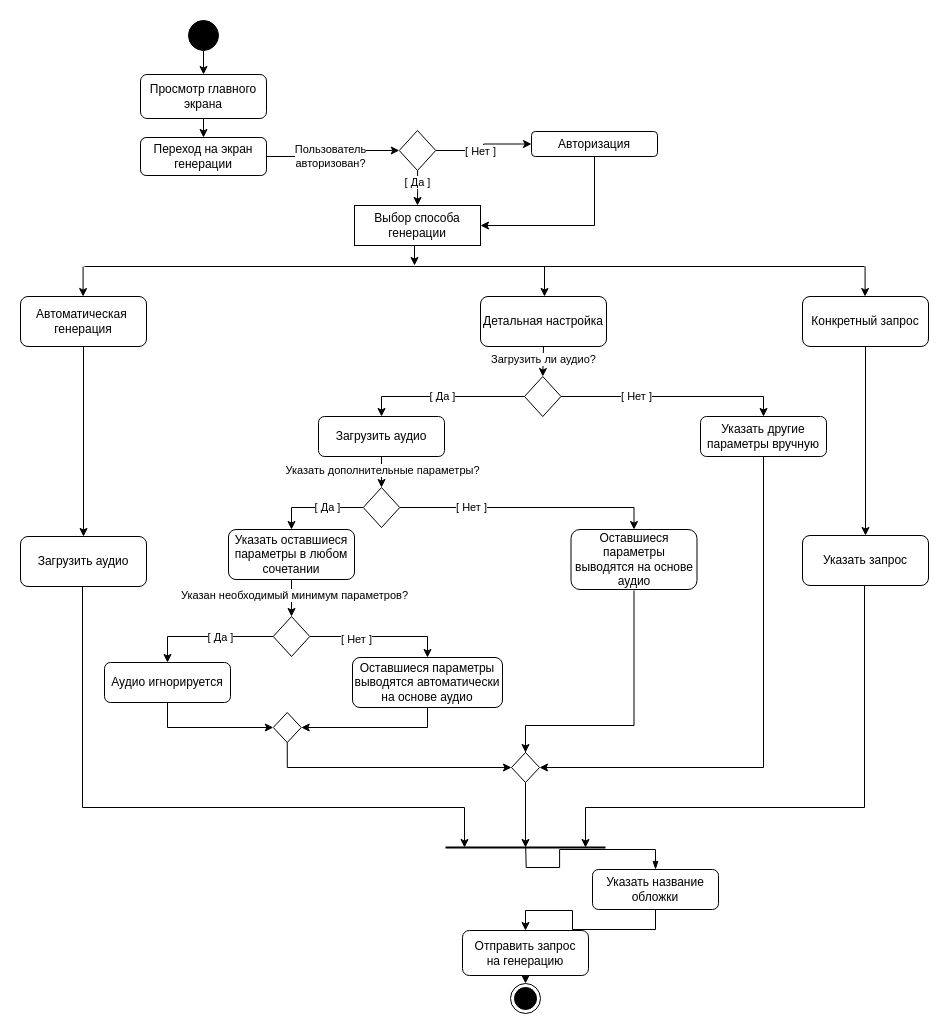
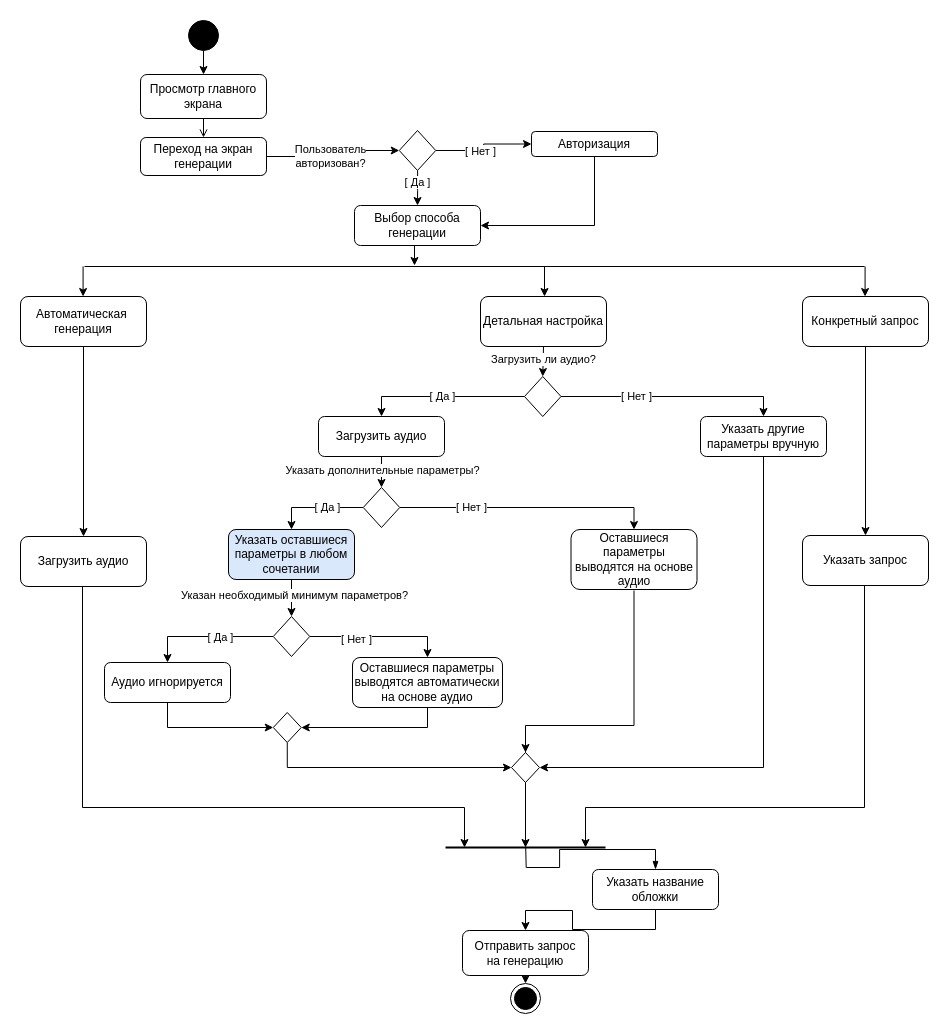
  <mxCell id="0" />
  <mxCell id="1" parent="0" />
  <mxCell id="2" style="edgeStyle=orthogonalEdgeStyle;rounded=0;orthogonalLoop=1;jettySize=auto;html=1;exitX=0.5;exitY=1;exitDx=0;exitDy=0;entryX=0.5;entryY=0;entryDx=0;entryDy=0;" parent="1" source="3" target="5" edge="1"><mxGeometry relative="1" as="geometry" /></mxCell>
  <mxCell id="3" value="" style="ellipse;fillColor=strokeColor;html=1;" parent="1" vertex="1"><mxGeometry x="188" y="20" width="30" height="30" as="geometry" /></mxCell>
- <mxCell id="4" style="edgeStyle=orthogonalEdgeStyle;rounded=0;orthogonalLoop=1;jettySize=auto;html=1;exitX=0.5;exitY=1;exitDx=0;exitDy=0;entryX=0.5;entryY=0;entryDx=0;entryDy=0;" parent="1" source="5" target="8" edge="1"><mxGeometry relative="1" as="geometry" /></mxCell>
+ <mxCell id="4" style="edgeStyle=orthogonalEdgeStyle;rounded=0;orthogonalLoop=1;jettySize=auto;html=1;exitX=0.5;exitY=1;exitDx=0;exitDy=0;entryX=0.5;entryY=0;entryDx=0;entryDy=0;endArrow=open;" parent="1" source="5" target="8" edge="1"><mxGeometry relative="1" as="geometry" /></mxCell>
  <mxCell id="5" value="Просмотр главного экрана" style="rounded=1;whiteSpace=wrap;html=1;" parent="1" vertex="1"><mxGeometry x="140" y="74" width="126" height="44" as="geometry" /></mxCell>
  <mxCell id="6" style="edgeStyle=orthogonalEdgeStyle;rounded=0;orthogonalLoop=1;jettySize=auto;html=1;exitX=1;exitY=0.5;exitDx=0;exitDy=0;entryX=0;entryY=0.5;entryDx=0;entryDy=0;" parent="1" source="8" target="13" edge="1"><mxGeometry relative="1" as="geometry" /></mxCell>
  <mxCell id="7" value="Пользователь&lt;div&gt;авторизован?&lt;/div&gt;" style="edgeLabel;html=1;align=center;verticalAlign=middle;resizable=0;points=[];" parent="6" vertex="1" connectable="0"><mxGeometry x="-0.087" y="1" relative="1" as="geometry"><mxPoint as="offset" /></mxGeometry></mxCell>
  <mxCell id="8" value="Переход на экран генерации" style="rounded=1;whiteSpace=wrap;html=1;" parent="1" vertex="1"><mxGeometry x="140" y="137" width="126" height="38" as="geometry" /></mxCell>
  <mxCell id="9" style="edgeStyle=orthogonalEdgeStyle;rounded=0;orthogonalLoop=1;jettySize=auto;html=1;entryX=0.5;entryY=0;entryDx=0;entryDy=0;" parent="1" source="13" target="17" edge="1"><mxGeometry relative="1" as="geometry"><mxPoint x="417" y="154" as="targetPoint" /></mxGeometry></mxCell>
  <mxCell id="10" value="[ Да ]" style="edgeLabel;html=1;align=center;verticalAlign=middle;resizable=0;points=[];" parent="9" vertex="1" connectable="0"><mxGeometry x="-0.106" y="-1" relative="1" as="geometry"><mxPoint y="-4" as="offset" /></mxGeometry></mxCell>
  <mxCell id="11" style="edgeStyle=orthogonalEdgeStyle;rounded=0;orthogonalLoop=1;jettySize=auto;html=1;entryX=0;entryY=0.5;entryDx=0;entryDy=0;" parent="1" source="13" target="15" edge="1"><mxGeometry relative="1" as="geometry" /></mxCell>
  <mxCell id="12" value="[ Нет ]" style="edgeLabel;html=1;align=center;verticalAlign=middle;resizable=0;points=[];" parent="11" vertex="1" connectable="0"><mxGeometry x="-0.147" relative="1" as="geometry"><mxPoint as="offset" /></mxGeometry></mxCell>
  <mxCell id="13" value="" style="rhombus;whiteSpace=wrap;html=1;" parent="1" vertex="1"><mxGeometry x="398.75" y="130" width="36.5" height="40" as="geometry" /></mxCell>
  <mxCell id="14" style="edgeStyle=orthogonalEdgeStyle;rounded=0;orthogonalLoop=1;jettySize=auto;html=1;exitX=0.5;exitY=1;exitDx=0;exitDy=0;entryX=1;entryY=0.5;entryDx=0;entryDy=0;" parent="1" source="15" target="17" edge="1"><mxGeometry relative="1" as="geometry" /></mxCell>
  <mxCell id="15" value="Авторизация" style="rounded=1;whiteSpace=wrap;html=1;" parent="1" vertex="1"><mxGeometry x="531" y="131" width="126" height="25" as="geometry" /></mxCell>
  <mxCell id="16" style="edgeStyle=orthogonalEdgeStyle;rounded=0;orthogonalLoop=1;jettySize=auto;html=1;exitX=0.5;exitY=1;exitDx=0;exitDy=0;" parent="1" source="17" edge="1"><mxGeometry relative="1" as="geometry"><mxPoint x="414" y="265" as="targetPoint" /></mxGeometry></mxCell>
- <mxCell id="17" value="Выбор способа&lt;div&gt;генерации&lt;/div&gt;" style="whiteSpace=wrap;html=1;rounded=0;" parent="1" vertex="1"><mxGeometry x="354" y="205" width="126" height="40" as="geometry" /></mxCell>
+ <mxCell id="17" value="Выбор способа&lt;div&gt;генерации&lt;/div&gt;" style="rounded=1;whiteSpace=wrap;html=1;" parent="1" vertex="1"><mxGeometry x="354" y="205" width="126" height="40" as="geometry" /></mxCell>
  <mxCell id="18" style="edgeStyle=orthogonalEdgeStyle;rounded=0;orthogonalLoop=1;jettySize=auto;html=1;exitX=0.5;exitY=1;exitDx=0;exitDy=0;entryX=0.5;entryY=0;entryDx=0;entryDy=0;" parent="1" source="19" target="65" edge="1"><mxGeometry relative="1" as="geometry" /></mxCell>
  <mxCell id="19" value="Автоматическая&amp;nbsp;&lt;div&gt;генерация&lt;/div&gt;" style="rounded=1;whiteSpace=wrap;html=1;" parent="1" vertex="1"><mxGeometry x="20" y="296" width="126" height="50" as="geometry" /></mxCell>
  <mxCell id="20" style="edgeStyle=orthogonalEdgeStyle;rounded=0;orthogonalLoop=1;jettySize=auto;html=1;exitX=0.5;exitY=1;exitDx=0;exitDy=0;entryX=0.5;entryY=0;entryDx=0;entryDy=0;" parent="1" source="22" target="32" edge="1"><mxGeometry relative="1" as="geometry" /></mxCell>
  <mxCell id="21" value="Загрузить ли аудио?" style="edgeLabel;html=1;align=center;verticalAlign=middle;resizable=0;points=[];" parent="20" vertex="1" connectable="0"><mxGeometry x="-0.1" relative="1" as="geometry"><mxPoint y="-1" as="offset" /></mxGeometry></mxCell>
  <mxCell id="22" value="Детальная настройка" style="rounded=1;whiteSpace=wrap;html=1;" parent="1" vertex="1"><mxGeometry x="480" y="296" width="126" height="50" as="geometry" /></mxCell>
  <mxCell id="23" style="edgeStyle=orthogonalEdgeStyle;rounded=0;orthogonalLoop=1;jettySize=auto;html=1;exitX=0.5;exitY=1;exitDx=0;exitDy=0;entryX=0.5;entryY=0;entryDx=0;entryDy=0;" parent="1" source="24" target="63" edge="1"><mxGeometry relative="1" as="geometry" /></mxCell>
  <mxCell id="24" value="Конкретный запрос" style="rounded=1;whiteSpace=wrap;html=1;" parent="1" vertex="1"><mxGeometry x="802" y="296" width="126" height="50" as="geometry" /></mxCell>
  <mxCell id="25" value="" style="endArrow=none;html=1;rounded=0;" parent="1" edge="1"><mxGeometry width="50" height="50" relative="1" as="geometry"><mxPoint x="84" y="266" as="sourcePoint" /><mxPoint x="864" y="266" as="targetPoint" /></mxGeometry></mxCell>
  <mxCell id="26" style="edgeStyle=orthogonalEdgeStyle;rounded=0;orthogonalLoop=1;jettySize=auto;html=1;exitX=0.5;exitY=1;exitDx=0;exitDy=0;entryX=0.5;entryY=0;entryDx=0;entryDy=0;" parent="1" edge="1"><mxGeometry relative="1" as="geometry"><mxPoint x="82.58" y="266" as="sourcePoint" /><mxPoint x="82.58" y="296" as="targetPoint" /></mxGeometry></mxCell>
  <mxCell id="27" style="edgeStyle=orthogonalEdgeStyle;rounded=0;orthogonalLoop=1;jettySize=auto;html=1;exitX=0.5;exitY=1;exitDx=0;exitDy=0;entryX=0.5;entryY=0;entryDx=0;entryDy=0;" parent="1" edge="1"><mxGeometry relative="1" as="geometry"><mxPoint x="544" y="266" as="sourcePoint" /><mxPoint x="544" y="296" as="targetPoint" /></mxGeometry></mxCell>
  <mxCell id="28" style="edgeStyle=orthogonalEdgeStyle;rounded=0;orthogonalLoop=1;jettySize=auto;html=1;exitX=0.5;exitY=1;exitDx=0;exitDy=0;entryX=0.5;entryY=0;entryDx=0;entryDy=0;" parent="1" edge="1"><mxGeometry relative="1" as="geometry"><mxPoint x="864.58" y="266" as="sourcePoint" /><mxPoint x="864.58" y="296" as="targetPoint" /></mxGeometry></mxCell>
  <mxCell id="29" value="[ Да ]" style="edgeStyle=orthogonalEdgeStyle;rounded=0;orthogonalLoop=1;jettySize=auto;html=1;exitX=0;exitY=0.5;exitDx=0;exitDy=0;entryX=0.5;entryY=0;entryDx=0;entryDy=0;" parent="1" source="32" target="35" edge="1"><mxGeometry relative="1" as="geometry" /></mxCell>
  <mxCell id="30" style="edgeStyle=orthogonalEdgeStyle;rounded=0;orthogonalLoop=1;jettySize=auto;html=1;exitX=1;exitY=0.5;exitDx=0;exitDy=0;entryX=0.5;entryY=0;entryDx=0;entryDy=0;" parent="1" source="32" target="37" edge="1"><mxGeometry relative="1" as="geometry" /></mxCell>
  <mxCell id="31" value="[ Нет ]" style="edgeLabel;html=1;align=center;verticalAlign=middle;resizable=0;points=[];" parent="30" vertex="1" connectable="0"><mxGeometry x="-0.323" y="1" relative="1" as="geometry"><mxPoint as="offset" /></mxGeometry></mxCell>
  <mxCell id="32" value="" style="rhombus;whiteSpace=wrap;html=1;" parent="1" vertex="1"><mxGeometry x="524" y="376" width="36.5" height="40" as="geometry" /></mxCell>
  <mxCell id="33" style="edgeStyle=orthogonalEdgeStyle;rounded=0;orthogonalLoop=1;jettySize=auto;html=1;exitX=0.5;exitY=1;exitDx=0;exitDy=0;entryX=0.5;entryY=0;entryDx=0;entryDy=0;" parent="1" source="35" target="42" edge="1"><mxGeometry relative="1" as="geometry" /></mxCell>
  <mxCell id="34" value="Указать дополнительные параметры?" style="edgeLabel;html=1;align=center;verticalAlign=middle;resizable=0;points=[];" parent="33" vertex="1" connectable="0"><mxGeometry x="0.043" relative="1" as="geometry"><mxPoint y="-3" as="offset" /></mxGeometry></mxCell>
  <mxCell id="35" value="Загрузить аудио" style="rounded=1;whiteSpace=wrap;html=1;" parent="1" vertex="1"><mxGeometry x="318" y="416" width="126" height="40" as="geometry" /></mxCell>
  <mxCell id="36" style="edgeStyle=orthogonalEdgeStyle;rounded=0;orthogonalLoop=1;jettySize=auto;html=1;exitX=0.5;exitY=1;exitDx=0;exitDy=0;entryX=1;entryY=0.5;entryDx=0;entryDy=0;" parent="1" source="37" target="60" edge="1"><mxGeometry relative="1" as="geometry" /></mxCell>
  <mxCell id="37" value="Указать другие параметры вручную" style="rounded=1;whiteSpace=wrap;html=1;" parent="1" vertex="1"><mxGeometry x="700" y="416" width="126" height="40" as="geometry" /></mxCell>
  <mxCell id="38" style="edgeStyle=orthogonalEdgeStyle;rounded=0;orthogonalLoop=1;jettySize=auto;html=1;exitX=0;exitY=0.5;exitDx=0;exitDy=0;" parent="1" source="42" target="45" edge="1"><mxGeometry relative="1" as="geometry" /></mxCell>
  <mxCell id="39" value="[ Да ]" style="edgeLabel;html=1;align=center;verticalAlign=middle;resizable=0;points=[];" parent="38" vertex="1" connectable="0"><mxGeometry x="-0.433" y="-1" relative="1" as="geometry"><mxPoint x="-9" as="offset" /></mxGeometry></mxCell>
  <mxCell id="40" style="edgeStyle=orthogonalEdgeStyle;rounded=0;orthogonalLoop=1;jettySize=auto;html=1;exitX=1;exitY=0.5;exitDx=0;exitDy=0;entryX=0.5;entryY=0;entryDx=0;entryDy=0;" parent="1" source="42" target="47" edge="1"><mxGeometry relative="1" as="geometry" /></mxCell>
  <mxCell id="41" value="[ Нет ]" style="edgeLabel;html=1;align=center;verticalAlign=middle;resizable=0;points=[];" parent="40" vertex="1" connectable="0"><mxGeometry x="-0.442" y="1" relative="1" as="geometry"><mxPoint as="offset" /></mxGeometry></mxCell>
  <mxCell id="42" value="" style="rhombus;whiteSpace=wrap;html=1;" parent="1" vertex="1"><mxGeometry x="362.75" y="487" width="36.5" height="40" as="geometry" /></mxCell>
  <mxCell id="43" style="edgeStyle=orthogonalEdgeStyle;rounded=0;orthogonalLoop=1;jettySize=auto;html=1;exitX=0.5;exitY=1;exitDx=0;exitDy=0;entryX=0.5;entryY=0;entryDx=0;entryDy=0;" parent="1" source="45" target="52" edge="1"><mxGeometry relative="1" as="geometry" /></mxCell>
  <mxCell id="44" value="Указан необходимый минимум параметров?" style="edgeLabel;html=1;align=center;verticalAlign=middle;resizable=0;points=[];" parent="43" vertex="1" connectable="0"><mxGeometry x="0.014" y="2" relative="1" as="geometry"><mxPoint y="-4" as="offset" /></mxGeometry></mxCell>
- <mxCell id="45" value="Указать оставшиеся параметры в любом сочетании" style="rounded=1;whiteSpace=wrap;html=1;" parent="1" vertex="1"><mxGeometry x="228" y="529" width="126" height="50" as="geometry" /></mxCell>
+ <mxCell id="45" value="Указать оставшиеся параметры в любом сочетании" style="rounded=1;whiteSpace=wrap;html=1;fillColor=#dae8fc;" parent="1" vertex="1"><mxGeometry x="228" y="529" width="126" height="50" as="geometry" /></mxCell>
  <mxCell id="46" style="edgeStyle=orthogonalEdgeStyle;rounded=0;orthogonalLoop=1;jettySize=auto;html=1;exitX=0.5;exitY=1;exitDx=0;exitDy=0;entryX=0.5;entryY=0;entryDx=0;entryDy=0;" parent="1" target="60" edge="1"><mxGeometry relative="1" as="geometry"><mxPoint x="633.5" y="590" as="sourcePoint" /><mxPoint x="525" y="777" as="targetPoint" /><Array as="points"><mxPoint x="633" y="725" /><mxPoint x="525" y="725" /></Array></mxGeometry></mxCell>
  <mxCell id="47" value="Оставшиеся параметры выводятся на основе аудио" style="rounded=1;whiteSpace=wrap;html=1;" parent="1" vertex="1"><mxGeometry x="570.5" y="529" width="126" height="60" as="geometry" /></mxCell>
  <mxCell id="48" style="edgeStyle=orthogonalEdgeStyle;rounded=0;orthogonalLoop=1;jettySize=auto;html=1;exitX=0;exitY=0.5;exitDx=0;exitDy=0;entryX=0.5;entryY=0;entryDx=0;entryDy=0;" parent="1" source="52" target="54" edge="1"><mxGeometry relative="1" as="geometry" /></mxCell>
  <mxCell id="49" value="[ Да ]" style="edgeLabel;html=1;align=center;verticalAlign=middle;resizable=0;points=[];" parent="48" vertex="1" connectable="0"><mxGeometry x="-0.19" relative="1" as="geometry"><mxPoint as="offset" /></mxGeometry></mxCell>
  <mxCell id="50" style="edgeStyle=orthogonalEdgeStyle;rounded=0;orthogonalLoop=1;jettySize=auto;html=1;exitX=1;exitY=0.5;exitDx=0;exitDy=0;" parent="1" source="52" target="56" edge="1"><mxGeometry relative="1" as="geometry" /></mxCell>
  <mxCell id="51" value="[ Нет ]" style="edgeLabel;html=1;align=center;verticalAlign=middle;resizable=0;points=[];" parent="50" vertex="1" connectable="0"><mxGeometry x="-0.33" y="-2" relative="1" as="geometry"><mxPoint as="offset" /></mxGeometry></mxCell>
  <mxCell id="52" value="" style="rhombus;whiteSpace=wrap;html=1;" parent="1" vertex="1"><mxGeometry x="272.75" y="616" width="36.5" height="40" as="geometry" /></mxCell>
  <mxCell id="53" style="edgeStyle=orthogonalEdgeStyle;rounded=0;orthogonalLoop=1;jettySize=auto;html=1;exitX=0.5;exitY=1;exitDx=0;exitDy=0;entryX=0;entryY=0.5;entryDx=0;entryDy=0;" parent="1" source="54" target="58" edge="1"><mxGeometry relative="1" as="geometry" /></mxCell>
  <mxCell id="54" value="Аудио игнорируется" style="rounded=1;whiteSpace=wrap;html=1;" parent="1" vertex="1"><mxGeometry x="104" y="662" width="126" height="40" as="geometry" /></mxCell>
  <mxCell id="55" style="edgeStyle=orthogonalEdgeStyle;rounded=0;orthogonalLoop=1;jettySize=auto;html=1;exitX=0.5;exitY=1;exitDx=0;exitDy=0;entryX=1;entryY=0.5;entryDx=0;entryDy=0;" parent="1" source="56" target="58" edge="1"><mxGeometry relative="1" as="geometry" /></mxCell>
  <mxCell id="56" value="Оставшиеся параметры выводятся автоматически на основе аудио" style="rounded=1;whiteSpace=wrap;html=1;" parent="1" vertex="1"><mxGeometry x="352" y="657" width="150" height="50" as="geometry" /></mxCell>
  <mxCell id="57" style="edgeStyle=orthogonalEdgeStyle;rounded=0;orthogonalLoop=1;jettySize=auto;html=1;exitX=0.5;exitY=1;exitDx=0;exitDy=0;entryX=0;entryY=0.5;entryDx=0;entryDy=0;" parent="1" source="58" target="60" edge="1"><mxGeometry relative="1" as="geometry" /></mxCell>
  <mxCell id="58" value="" style="rhombus;whiteSpace=wrap;html=1;" parent="1" vertex="1"><mxGeometry x="272.75" y="712" width="28" height="30" as="geometry" /></mxCell>
  <mxCell id="59" style="edgeStyle=orthogonalEdgeStyle;rounded=0;orthogonalLoop=1;jettySize=auto;html=1;exitX=0.5;exitY=1;exitDx=0;exitDy=0;" parent="1" edge="1"><mxGeometry relative="1" as="geometry"><mxPoint x="525" y="847" as="targetPoint" /><mxPoint x="525" y="744" as="sourcePoint" /></mxGeometry></mxCell>
  <mxCell id="60" value="" style="rhombus;whiteSpace=wrap;html=1;" parent="1" vertex="1"><mxGeometry x="511" y="752" width="28" height="30" as="geometry" /></mxCell>
  <mxCell id="61" value="" style="endArrow=none;startArrow=none;endFill=0;startFill=0;endSize=8;html=1;verticalAlign=bottom;labelBackgroundColor=none;strokeWidth=2;rounded=0;" parent="1" edge="1"><mxGeometry width="160" relative="1" as="geometry"><mxPoint x="445" y="847" as="sourcePoint" /><mxPoint x="605" y="847" as="targetPoint" /></mxGeometry></mxCell>
  <mxCell id="62" style="edgeStyle=orthogonalEdgeStyle;rounded=0;orthogonalLoop=1;jettySize=auto;html=1;exitX=0.5;exitY=1;exitDx=0;exitDy=0;" parent="1" edge="1"><mxGeometry relative="1" as="geometry"><mxPoint x="585" y="847" as="targetPoint" /><mxPoint x="846" y="547" as="sourcePoint" /><Array as="points"><mxPoint x="864" y="547" /><mxPoint x="864" y="807" /><mxPoint x="585" y="807" /></Array></mxGeometry></mxCell>
  <mxCell id="63" value="Указать запрос" style="rounded=1;whiteSpace=wrap;html=1;" parent="1" vertex="1"><mxGeometry x="802" y="535" width="126" height="50" as="geometry" /></mxCell>
  <mxCell id="64" style="edgeStyle=orthogonalEdgeStyle;rounded=0;orthogonalLoop=1;jettySize=auto;html=1;exitX=0.5;exitY=1;exitDx=0;exitDy=0;" parent="1" edge="1"><mxGeometry relative="1" as="geometry"><mxPoint x="464" y="847" as="targetPoint" /><mxPoint x="82" y="547" as="sourcePoint" /><Array as="points"><mxPoint x="82" y="807" /><mxPoint x="464" y="807" /><mxPoint x="464" y="847" /></Array></mxGeometry></mxCell>
  <mxCell id="65" value="Загрузить аудио" style="rounded=1;whiteSpace=wrap;html=1;" parent="1" vertex="1"><mxGeometry x="20" y="536" width="126" height="50" as="geometry" /></mxCell>
  <mxCell id="66" style="edgeStyle=orthogonalEdgeStyle;rounded=0;orthogonalLoop=1;jettySize=auto;html=1;exitX=0.5;exitY=0;exitDx=0;exitDy=0;startArrow=blockThin;startFill=1;endArrow=none;" parent="1" source="68" edge="1"><mxGeometry relative="1" as="geometry"><mxPoint x="525.185" y="846" as="targetPoint" /></mxGeometry></mxCell>
  <mxCell id="67" style="edgeStyle=orthogonalEdgeStyle;rounded=0;orthogonalLoop=1;jettySize=auto;html=1;exitX=0.5;exitY=1;exitDx=0;exitDy=0;entryX=0.5;entryY=0;entryDx=0;entryDy=0;" parent="1" source="68" target="70" edge="1"><mxGeometry relative="1" as="geometry" /></mxCell>
  <mxCell id="68" value="Указать название обложки" style="rounded=1;whiteSpace=wrap;html=1;" parent="1" vertex="1"><mxGeometry x="592" y="869" width="126" height="40" as="geometry" /></mxCell>
  <mxCell id="69" style="edgeStyle=orthogonalEdgeStyle;rounded=0;orthogonalLoop=1;jettySize=auto;html=1;exitX=0.5;exitY=1;exitDx=0;exitDy=0;entryX=0.5;entryY=0;entryDx=0;entryDy=0;" parent="1" source="70" target="71" edge="1"><mxGeometry relative="1" as="geometry" /></mxCell>
  <mxCell id="70" value="Отправить запрос&lt;div&gt;на генерацию&lt;/div&gt;" style="rounded=1;whiteSpace=wrap;html=1;" parent="1" vertex="1"><mxGeometry x="462" y="930" width="126" height="45" as="geometry" /></mxCell>
  <mxCell id="71" value="" style="ellipse;html=1;shape=endState;fillColor=strokeColor;" parent="1" vertex="1"><mxGeometry x="510" y="983" width="30" height="30" as="geometry" /></mxCell>
